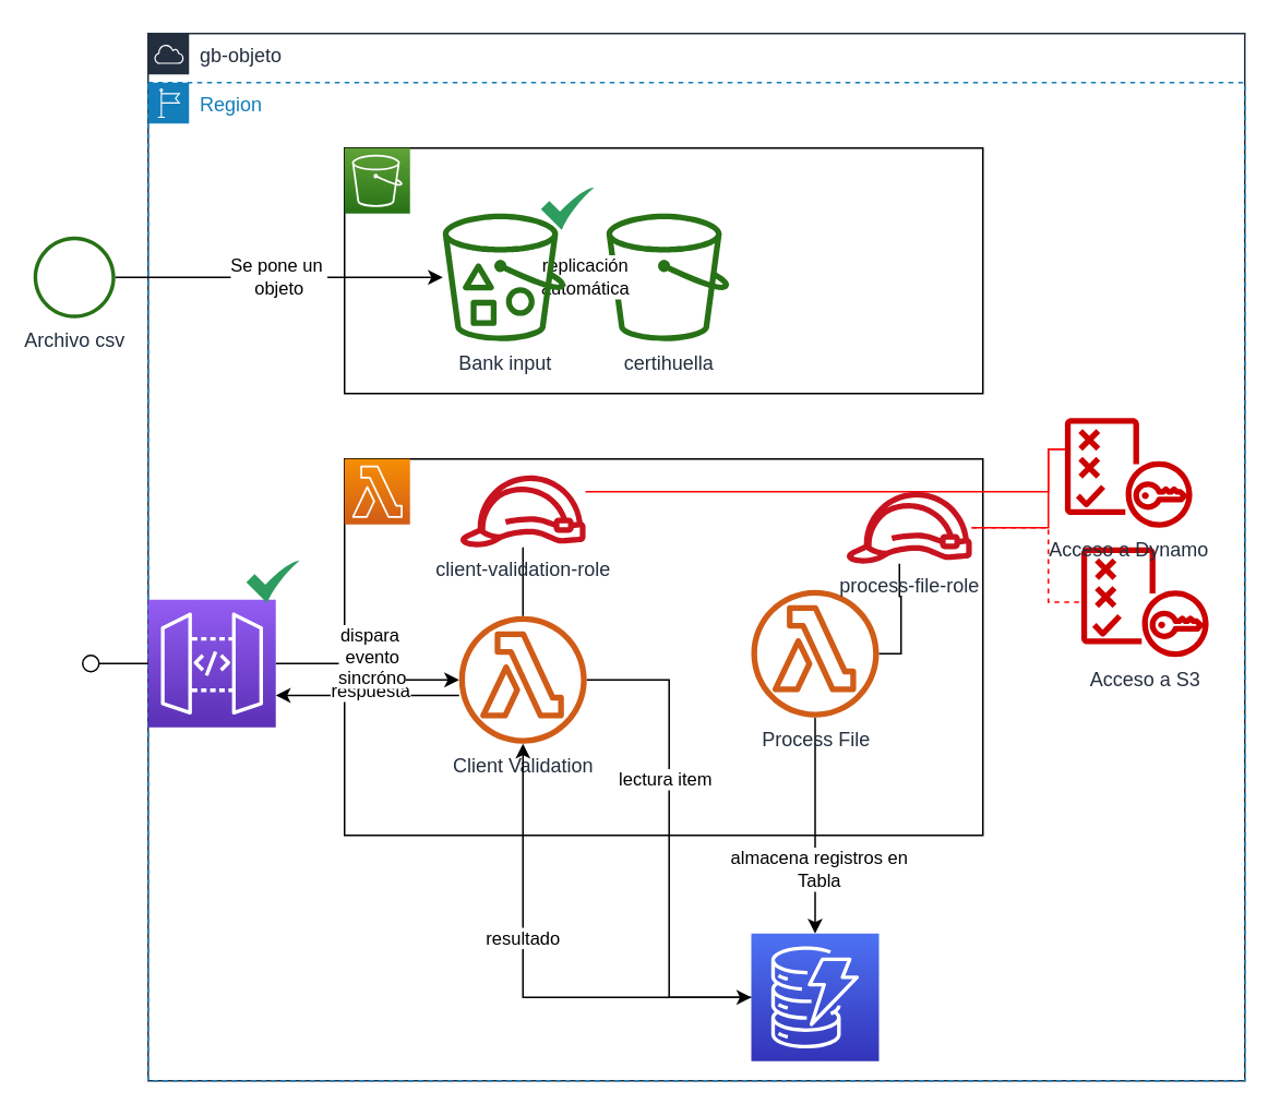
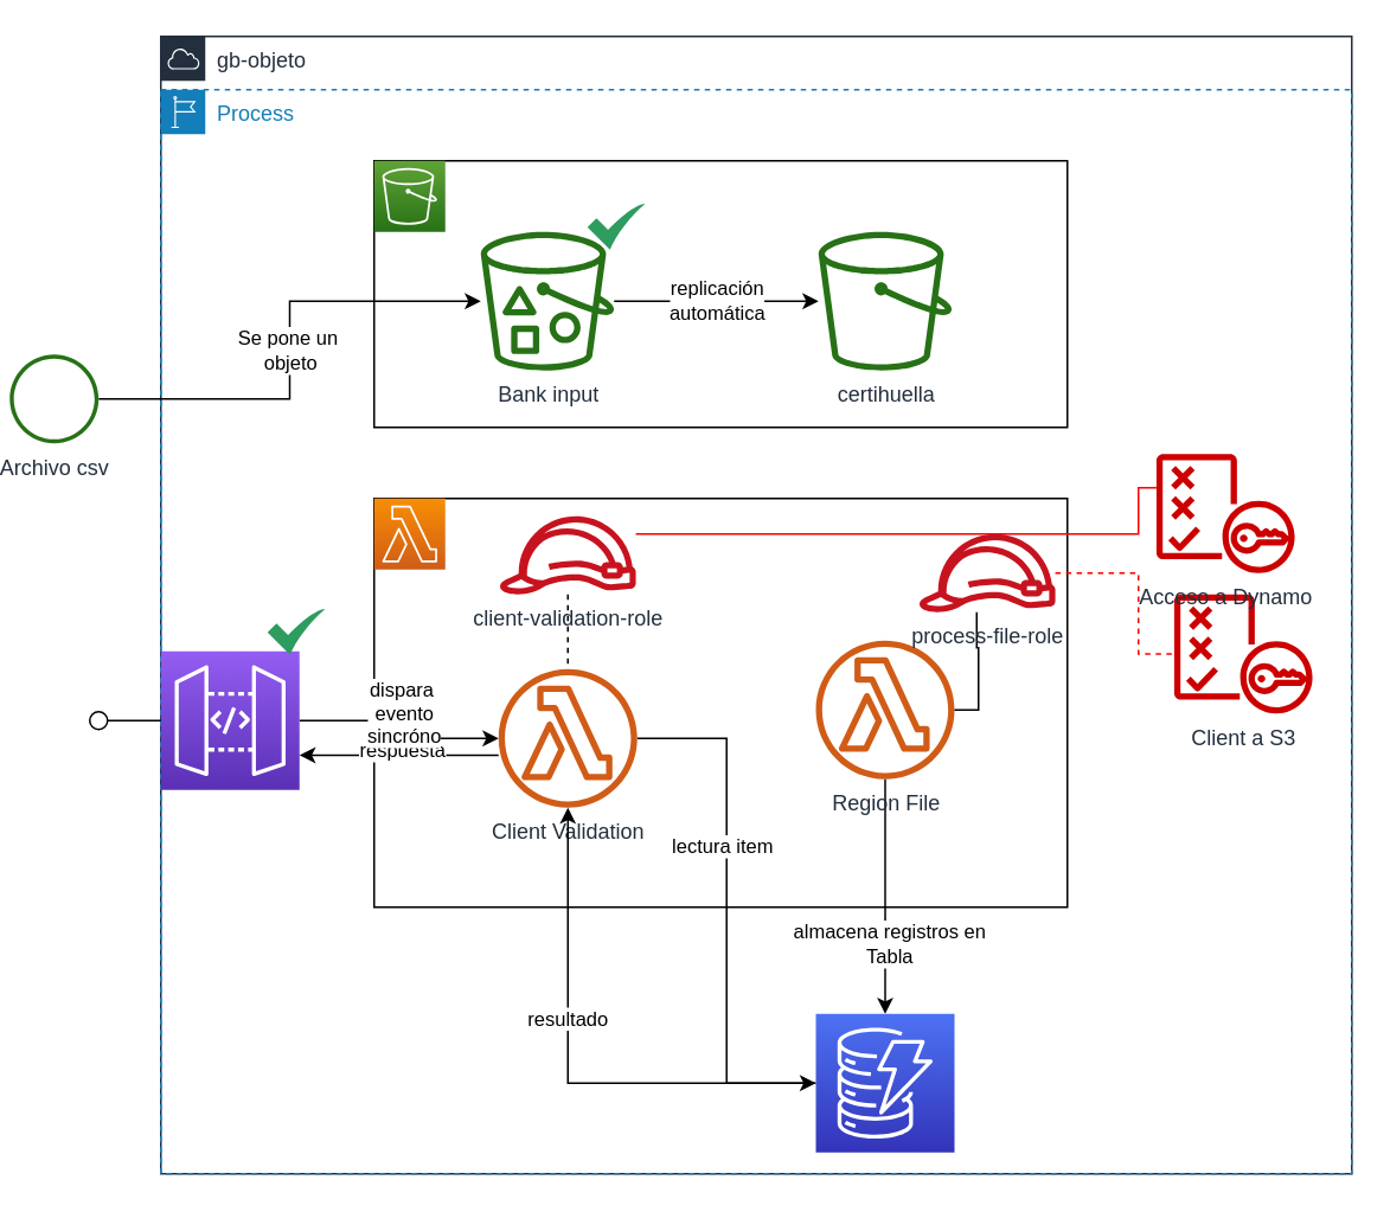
  <mxCell id="0" />
  <mxCell id="1" parent="0" />
  <mxCell id="2" value="gb-objeto" style="points=[[0,0],[0.25,0],[0.5,0],[0.75,0],[1,0],[1,0.25],[1,0.5],[1,0.75],[1,1],[0.75,1],[0.5,1],[0.25,1],[0,1],[0,0.75],[0,0.5],[0,0.25]];outlineConnect=0;gradientColor=none;html=1;whiteSpace=wrap;fontSize=12;fontStyle=0;shape=mxgraph.aws4.group;grIcon=mxgraph.aws4.group_aws_cloud;strokeColor=#232F3E;fillColor=none;verticalAlign=top;align=left;spacingLeft=30;fontColor=#232F3E;dashed=0;" vertex="1" parent="1"><mxGeometry x="90" y="20" width="670" height="640" as="geometry" /></mxCell>
- <mxCell id="3" value="Region" style="points=[[0,0],[0.25,0],[0.5,0],[0.75,0],[1,0],[1,0.25],[1,0.5],[1,0.75],[1,1],[0.75,1],[0.5,1],[0.25,1],[0,1],[0,0.75],[0,0.5],[0,0.25]];outlineConnect=0;gradientColor=none;html=1;whiteSpace=wrap;fontSize=12;fontStyle=0;shape=mxgraph.aws4.group;grIcon=mxgraph.aws4.group_region;strokeColor=#147EBA;fillColor=none;verticalAlign=top;align=left;spacingLeft=30;fontColor=#147EBA;dashed=1;" vertex="1" parent="1"><mxGeometry x="90" y="50" width="670" height="610" as="geometry" /></mxCell>
+ <mxCell id="3" value="Process" style="points=[[0,0],[0.25,0],[0.5,0],[0.75,0],[1,0],[1,0.25],[1,0.5],[1,0.75],[1,1],[0.75,1],[0.5,1],[0.25,1],[0,1],[0,0.75],[0,0.5],[0,0.25]];outlineConnect=0;gradientColor=none;html=1;whiteSpace=wrap;fontSize=12;fontStyle=0;shape=mxgraph.aws4.group;grIcon=mxgraph.aws4.group_region;strokeColor=#147EBA;fillColor=none;verticalAlign=top;align=left;spacingLeft=30;fontColor=#147EBA;dashed=1;" vertex="1" parent="1"><mxGeometry x="90" y="50" width="670" height="610" as="geometry" /></mxCell>
  <mxCell id="4" value="" style="rounded=0;whiteSpace=wrap;html=1;fillColor=none;" vertex="1" parent="1"><mxGeometry x="210" y="280" width="390" height="230" as="geometry" /></mxCell>
  <mxCell id="5" value="" style="rounded=0;whiteSpace=wrap;html=1;fillColor=none;" vertex="1" parent="1"><mxGeometry x="210" y="90" width="390" height="150" as="geometry" /></mxCell>
  <mxCell id="6" value="" style="points=[[0,0,0],[0.25,0,0],[0.5,0,0],[0.75,0,0],[1,0,0],[0,1,0],[0.25,1,0],[0.5,1,0],[0.75,1,0],[1,1,0],[0,0.25,0],[0,0.5,0],[0,0.75,0],[1,0.25,0],[1,0.5,0],[1,0.75,0]];outlineConnect=0;fontColor=#232F3E;gradientColor=#60A337;gradientDirection=north;fillColor=#277116;strokeColor=#ffffff;dashed=0;verticalLabelPosition=bottom;verticalAlign=top;align=center;html=1;fontSize=12;fontStyle=0;aspect=fixed;shape=mxgraph.aws4.resourceIcon;resIcon=mxgraph.aws4.s3;" vertex="1" parent="1"><mxGeometry x="210" y="90" width="40" height="40" as="geometry" /></mxCell>
- <mxCell id="7" value="certihuella" style="outlineConnect=0;fontColor=#232F3E;gradientColor=none;fillColor=#277116;strokeColor=none;dashed=0;verticalLabelPosition=bottom;verticalAlign=top;align=center;html=1;fontSize=12;fontStyle=0;aspect=fixed;pointerEvents=1;shape=mxgraph.aws4.bucket;" vertex="1" parent="1"><mxGeometry x="370" y="130" width="75" height="78" as="geometry" /></mxCell>
+ <mxCell id="7" value="certihuella" style="outlineConnect=0;fontColor=#232F3E;gradientColor=none;fillColor=#277116;strokeColor=none;dashed=0;verticalLabelPosition=bottom;verticalAlign=top;align=center;html=1;fontSize=12;fontStyle=0;aspect=fixed;pointerEvents=1;shape=mxgraph.aws4.bucket;" vertex="1" parent="1"><mxGeometry x="460" y="130" width="75" height="78" as="geometry" /></mxCell>
  <mxCell id="8" value="replicación&lt;br&gt;automática" style="edgeStyle=orthogonalEdgeStyle;rounded=0;orthogonalLoop=1;jettySize=auto;html=1;" edge="1" parent="1" source="9" target="7"><mxGeometry relative="1" as="geometry" /></mxCell>
  <mxCell id="9" value="Bank input" style="outlineConnect=0;fontColor=#232F3E;gradientColor=none;fillColor=#277116;strokeColor=none;dashed=0;verticalLabelPosition=bottom;verticalAlign=top;align=center;html=1;fontSize=12;fontStyle=0;aspect=fixed;pointerEvents=1;shape=mxgraph.aws4.bucket_with_objects;" vertex="1" parent="1"><mxGeometry x="270" y="130" width="75" height="78" as="geometry" /></mxCell>
  <mxCell id="10" value="" style="points=[[0,0,0],[0.25,0,0],[0.5,0,0],[0.75,0,0],[1,0,0],[0,1,0],[0.25,1,0],[0.5,1,0],[0.75,1,0],[1,1,0],[0,0.25,0],[0,0.5,0],[0,0.75,0],[1,0.25,0],[1,0.5,0],[1,0.75,0]];outlineConnect=0;fontColor=#232F3E;gradientColor=#F78E04;gradientDirection=north;fillColor=#D05C17;strokeColor=#ffffff;dashed=0;verticalLabelPosition=bottom;verticalAlign=top;align=center;html=1;fontSize=12;fontStyle=0;aspect=fixed;shape=mxgraph.aws4.resourceIcon;resIcon=mxgraph.aws4.lambda;" vertex="1" parent="1"><mxGeometry x="210" y="280" width="40" height="40" as="geometry" /></mxCell>
  <mxCell id="11" style="edgeStyle=orthogonalEdgeStyle;rounded=0;orthogonalLoop=1;jettySize=auto;html=1;" edge="1" parent="1" source="13" target="21"><mxGeometry relative="1" as="geometry" /></mxCell>
  <mxCell id="12" value="almacena registros en&lt;br&gt;Tabla" style="edgeLabel;html=1;align=center;verticalAlign=middle;resizable=0;points=[];" vertex="1" connectable="0" parent="11"><mxGeometry x="0.394" y="2" relative="1" as="geometry"><mxPoint as="offset" /></mxGeometry></mxCell>
- <mxCell id="13" value="Process File" style="outlineConnect=0;fontColor=#232F3E;gradientColor=none;fillColor=#D05C17;strokeColor=none;dashed=0;verticalLabelPosition=bottom;verticalAlign=top;align=center;html=1;fontSize=12;fontStyle=0;aspect=fixed;pointerEvents=1;shape=mxgraph.aws4.lambda_function;" vertex="1" parent="1"><mxGeometry x="458.5" y="360" width="78" height="78" as="geometry" /></mxCell>
+ <mxCell id="13" value="Region File" style="outlineConnect=0;fontColor=#232F3E;gradientColor=none;fillColor=#D05C17;strokeColor=none;dashed=0;verticalLabelPosition=bottom;verticalAlign=top;align=center;html=1;fontSize=12;fontStyle=0;aspect=fixed;pointerEvents=1;shape=mxgraph.aws4.lambda_function;" vertex="1" parent="1"><mxGeometry x="458.5" y="360" width="78" height="78" as="geometry" /></mxCell>
  <mxCell id="14" style="edgeStyle=orthogonalEdgeStyle;rounded=0;orthogonalLoop=1;jettySize=auto;html=1;entryX=0;entryY=0.5;entryDx=0;entryDy=0;entryPerimeter=0;" edge="1" parent="1" source="18" target="21"><mxGeometry relative="1" as="geometry" /></mxCell>
  <mxCell id="15" value="lectura item" style="edgeLabel;html=1;align=center;verticalAlign=middle;resizable=0;points=[];" vertex="1" connectable="0" parent="14"><mxGeometry x="-0.243" y="-3" relative="1" as="geometry"><mxPoint as="offset" /></mxGeometry></mxCell>
  <mxCell id="16" style="edgeStyle=orthogonalEdgeStyle;rounded=0;orthogonalLoop=1;jettySize=auto;html=1;entryX=1;entryY=0.75;entryDx=0;entryDy=0;entryPerimeter=0;" edge="1" parent="1" source="18" target="29"><mxGeometry relative="1" as="geometry"><Array as="points"><mxPoint x="224" y="425" /></Array></mxGeometry></mxCell>
  <mxCell id="17" value="respuesta" style="edgeLabel;html=1;align=center;verticalAlign=middle;resizable=0;points=[];" vertex="1" connectable="0" parent="16"><mxGeometry x="-0.018" y="-3" relative="1" as="geometry"><mxPoint as="offset" /></mxGeometry></mxCell>
  <mxCell id="18" value="Client Validation" style="outlineConnect=0;fontColor=#232F3E;gradientColor=none;fillColor=#D05C17;strokeColor=none;dashed=0;verticalLabelPosition=bottom;verticalAlign=top;align=center;html=1;fontSize=12;fontStyle=0;aspect=fixed;pointerEvents=1;shape=mxgraph.aws4.lambda_function;" vertex="1" parent="1"><mxGeometry x="280" y="376" width="78" height="78" as="geometry" /></mxCell>
  <mxCell id="19" style="edgeStyle=orthogonalEdgeStyle;rounded=0;orthogonalLoop=1;jettySize=auto;html=1;" edge="1" parent="1" source="21" target="18"><mxGeometry relative="1" as="geometry" /></mxCell>
  <mxCell id="20" value="resultado" style="edgeLabel;html=1;align=center;verticalAlign=middle;resizable=0;points=[];" vertex="1" connectable="0" parent="19"><mxGeometry x="0.199" y="1" relative="1" as="geometry"><mxPoint y="1" as="offset" /></mxGeometry></mxCell>
  <mxCell id="21" value="" style="points=[[0,0,0],[0.25,0,0],[0.5,0,0],[0.75,0,0],[1,0,0],[0,1,0],[0.25,1,0],[0.5,1,0],[0.75,1,0],[1,1,0],[0,0.25,0],[0,0.5,0],[0,0.75,0],[1,0.25,0],[1,0.5,0],[1,0.75,0]];outlineConnect=0;fontColor=#232F3E;gradientColor=#4D72F3;gradientDirection=north;fillColor=#3334B9;strokeColor=#ffffff;dashed=0;verticalLabelPosition=bottom;verticalAlign=top;align=center;html=1;fontSize=12;fontStyle=0;aspect=fixed;shape=mxgraph.aws4.resourceIcon;resIcon=mxgraph.aws4.dynamodb;" vertex="1" parent="1"><mxGeometry x="458.5" y="570" width="78" height="78" as="geometry" /></mxCell>
- <mxCell id="22" value="Acceso a S3" style="outlineConnect=0;fontColor=#232F3E;gradientColor=none;strokeColor=none;dashed=0;verticalLabelPosition=bottom;verticalAlign=top;align=center;html=1;fontSize=12;fontStyle=0;aspect=fixed;pointerEvents=1;shape=mxgraph.aws4.policy;fillColor=#CC0000;" vertex="1" parent="1"><mxGeometry x="660" y="334" width="78" height="67" as="geometry" /></mxCell>
+ <mxCell id="22" value="Client a S3" style="outlineConnect=0;fontColor=#232F3E;gradientColor=none;strokeColor=none;dashed=0;verticalLabelPosition=bottom;verticalAlign=top;align=center;html=1;fontSize=12;fontStyle=0;aspect=fixed;pointerEvents=1;shape=mxgraph.aws4.policy;fillColor=#CC0000;" vertex="1" parent="1"><mxGeometry x="660" y="334" width="78" height="67" as="geometry" /></mxCell>
  <mxCell id="23" value="Se pone un&amp;nbsp;&lt;br&gt;objeto" style="edgeStyle=orthogonalEdgeStyle;rounded=0;orthogonalLoop=1;jettySize=auto;html=1;" edge="1" parent="1" source="24" target="9"><mxGeometry relative="1" as="geometry" /></mxCell>
- <mxCell id="24" value="Archivo csv" style="outlineConnect=0;fontColor=#232F3E;gradientColor=none;fillColor=#277116;strokeColor=none;dashed=0;verticalLabelPosition=bottom;verticalAlign=top;align=center;html=1;fontSize=12;fontStyle=0;aspect=fixed;pointerEvents=1;shape=mxgraph.aws4.object;" vertex="1" parent="1"><mxGeometry x="20" y="144" width="50" height="50" as="geometry" /></mxCell>
+ <mxCell id="24" value="Archivo csv" style="outlineConnect=0;fontColor=#232F3E;gradientColor=none;fillColor=#277116;strokeColor=none;dashed=0;verticalLabelPosition=bottom;verticalAlign=top;align=center;html=1;fontSize=12;fontStyle=0;aspect=fixed;pointerEvents=1;shape=mxgraph.aws4.object;" vertex="1" parent="1"><mxGeometry x="5" y="199" width="50" height="50" as="geometry" /></mxCell>
  <mxCell id="25" style="edgeStyle=orthogonalEdgeStyle;rounded=0;orthogonalLoop=1;jettySize=auto;html=1;endArrow=none;endFill=0;strokeColor=#FF0000;dashed=1;" edge="1" parent="1" source="37" target="22"><mxGeometry relative="1" as="geometry"><Array as="points"><mxPoint x="640" y="322" /></Array></mxGeometry></mxCell>
- <mxCell id="26" style="edgeStyle=orthogonalEdgeStyle;rounded=0;orthogonalLoop=1;jettySize=auto;html=1;endArrow=none;endFill=0;strokeColor=#FF0000;" edge="1" parent="1" source="37" target="31"><mxGeometry relative="1" as="geometry"><Array as="points"><mxPoint x="640" y="322" /><mxPoint x="640" y="274" /></Array></mxGeometry></mxCell>
  <mxCell id="27" value="" style="edgeStyle=orthogonalEdgeStyle;rounded=0;orthogonalLoop=1;jettySize=auto;html=1;" edge="1" parent="1" source="29" target="18"><mxGeometry relative="1" as="geometry" /></mxCell>
  <mxCell id="28" value="dispara&amp;nbsp;&lt;br&gt;evento&lt;br&gt;sincróno" style="edgeLabel;html=1;align=center;verticalAlign=middle;resizable=0;points=[];" vertex="1" connectable="0" parent="27"><mxGeometry x="0.196" y="-3" relative="1" as="geometry"><mxPoint x="-5" y="-18" as="offset" /></mxGeometry></mxCell>
  <mxCell id="29" value="" style="points=[[0,0,0],[0.25,0,0],[0.5,0,0],[0.75,0,0],[1,0,0],[0,1,0],[0.25,1,0],[0.5,1,0],[0.75,1,0],[1,1,0],[0,0.25,0],[0,0.5,0],[0,0.75,0],[1,0.25,0],[1,0.5,0],[1,0.75,0]];outlineConnect=0;fontColor=#232F3E;gradientColor=#945DF2;gradientDirection=north;fillColor=#5A30B5;strokeColor=#ffffff;dashed=0;verticalLabelPosition=bottom;verticalAlign=top;align=center;html=1;fontSize=12;fontStyle=0;aspect=fixed;shape=mxgraph.aws4.resourceIcon;resIcon=mxgraph.aws4.api_gateway;" vertex="1" parent="1"><mxGeometry x="90" y="366" width="78" height="78" as="geometry" /></mxCell>
  <mxCell id="30" style="edgeStyle=orthogonalEdgeStyle;rounded=0;orthogonalLoop=1;jettySize=auto;html=1;endArrow=none;endFill=0;strokeColor=#FF0000;" edge="1" parent="1" source="31" target="35"><mxGeometry relative="1" as="geometry"><Array as="points"><mxPoint x="640" y="274" /><mxPoint x="640" y="300" /></Array></mxGeometry></mxCell>
  <mxCell id="31" value="Acceso a Dynamo" style="outlineConnect=0;fontColor=#232F3E;gradientColor=none;strokeColor=none;dashed=0;verticalLabelPosition=bottom;verticalAlign=top;align=center;html=1;fontSize=12;fontStyle=0;aspect=fixed;pointerEvents=1;shape=mxgraph.aws4.policy;fillColor=#CC0000;" vertex="1" parent="1"><mxGeometry x="650" y="255" width="78" height="67" as="geometry" /></mxCell>
  <mxCell id="32" value="" style="rounded=0;orthogonalLoop=1;jettySize=auto;html=1;endArrow=none;endFill=0;exitX=0;exitY=0.5;exitDx=0;exitDy=0;exitPerimeter=0;" edge="1" target="33" parent="1" source="29"><mxGeometry relative="1" as="geometry"><mxPoint x="-40" y="399" as="sourcePoint" /></mxGeometry></mxCell>
  <mxCell id="33" value="" style="ellipse;whiteSpace=wrap;html=1;fontFamily=Helvetica;fontSize=12;fontColor=#000000;align=center;strokeColor=#000000;fillColor=#ffffff;points=[];aspect=fixed;resizable=0;" vertex="1" parent="1"><mxGeometry x="50" y="400" width="10" height="10" as="geometry" /></mxCell>
- <mxCell id="34" style="edgeStyle=orthogonalEdgeStyle;rounded=0;orthogonalLoop=1;jettySize=auto;html=1;endArrow=none;endFill=0;" edge="1" parent="1" source="35" target="18"><mxGeometry relative="1" as="geometry" /></mxCell>
+ <mxCell id="34" style="edgeStyle=orthogonalEdgeStyle;rounded=0;orthogonalLoop=1;jettySize=auto;html=1;endArrow=none;endFill=0;dashed=1;" edge="1" parent="1" source="35" target="18"><mxGeometry relative="1" as="geometry" /></mxCell>
  <mxCell id="35" value="client-validation-role" style="outlineConnect=0;fontColor=#232F3E;gradientColor=none;fillColor=#C7131F;strokeColor=none;dashed=0;verticalLabelPosition=bottom;verticalAlign=top;align=center;html=1;fontSize=12;fontStyle=0;aspect=fixed;pointerEvents=1;shape=mxgraph.aws4.role;" vertex="1" parent="1"><mxGeometry x="280" y="290" width="78" height="44" as="geometry" /></mxCell>
  <mxCell id="36" style="edgeStyle=orthogonalEdgeStyle;rounded=0;orthogonalLoop=1;jettySize=auto;html=1;endArrow=none;endFill=0;" edge="1" parent="1" source="37" target="13"><mxGeometry relative="1" as="geometry"><Array as="points"><mxPoint x="549" y="364" /><mxPoint x="550" y="364" /><mxPoint x="550" y="399" /></Array></mxGeometry></mxCell>
  <mxCell id="37" value="process-file-role" style="outlineConnect=0;fontColor=#232F3E;gradientColor=none;fillColor=#C7131F;strokeColor=none;dashed=0;verticalLabelPosition=bottom;verticalAlign=top;align=center;html=1;fontSize=12;fontStyle=0;aspect=fixed;pointerEvents=1;shape=mxgraph.aws4.role;" vertex="1" parent="1"><mxGeometry x="516" y="300" width="78" height="44" as="geometry" /></mxCell>
  <mxCell id="38" value="" style="html=1;aspect=fixed;strokeColor=none;shadow=0;align=center;verticalAlign=top;fillColor=#2D9C5E;shape=mxgraph.gcp2.check" vertex="1" parent="1"><mxGeometry x="330" y="114" width="32.5" height="26" as="geometry" /></mxCell>
  <mxCell id="39" value="" style="html=1;aspect=fixed;strokeColor=none;shadow=0;align=center;verticalAlign=top;fillColor=#2D9C5E;shape=mxgraph.gcp2.check" vertex="1" parent="1"><mxGeometry x="150" y="342" width="32.5" height="26" as="geometry" /></mxCell>
